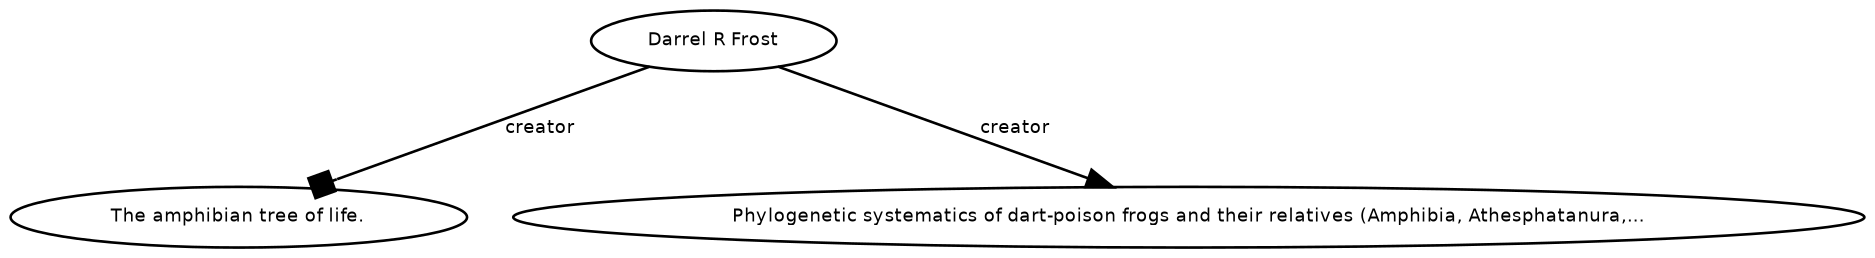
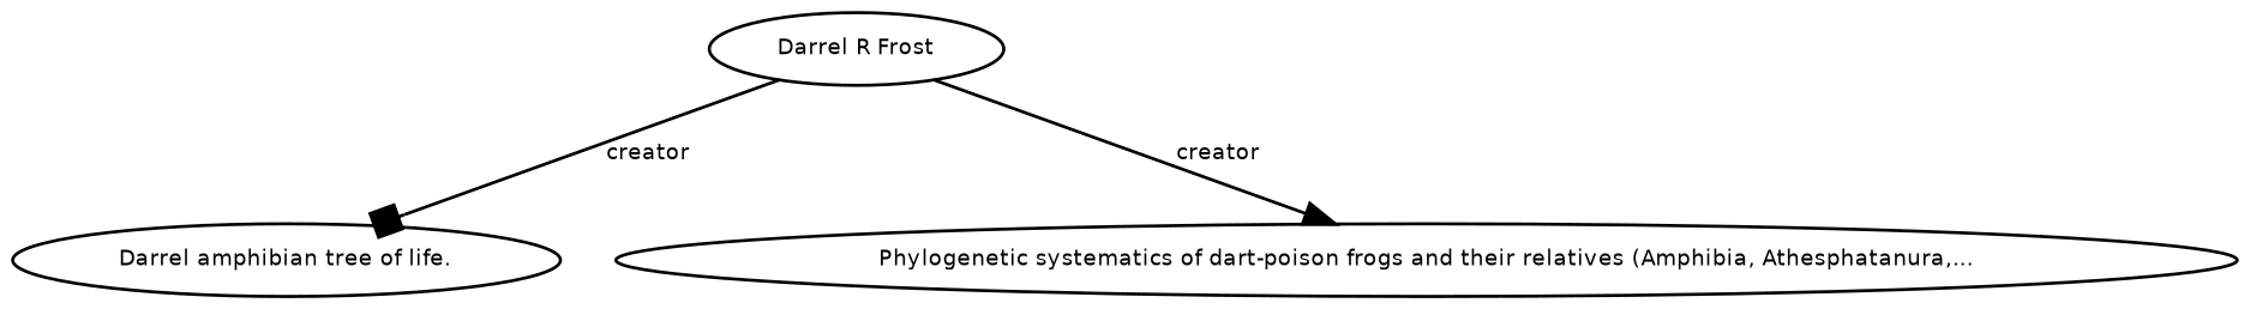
  digraph {
    node [fontname=Helvetica fontsize=7]
    edge [fontname=Helvetica fontsize=7]
    n1 [height=0.27433100247 label="Darrel R Frost" width=0.27433100247]
-   n2 [height=0.27433100247 label="The amphibian tree of life." width=0.27433100247]
+   n2 [height=0.27433100247 label="Darrel amphibian tree of life." width=0.27433100247]
    n3 [height=0.27433100247 label="Phylogenetic systematics of dart-poison frogs and their relatives (Amphibia, Athesphatanura,..." width=0.27433100247]
    n1 -> n2 [label=creator arrowhead=box]
    n1 -> n3 [label=creator arrowhead=normal]
  }
